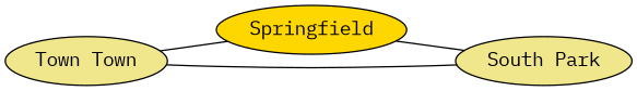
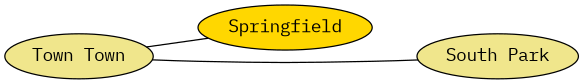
  graph {
    fontname="IBM Plex Mono"
    rankdir=LR
    node [fillcolor=khaki fontname="IBM Plex Mono" style=filled]
    edge [fontname="IBM Plex Mono"]
    n1 [label="Town Town"]
    Springfield [fillcolor=gold]
    "South Park"
    n1 -- Springfield
-   Springfield -- "South Park"
    "South Park" -- n1
  }
